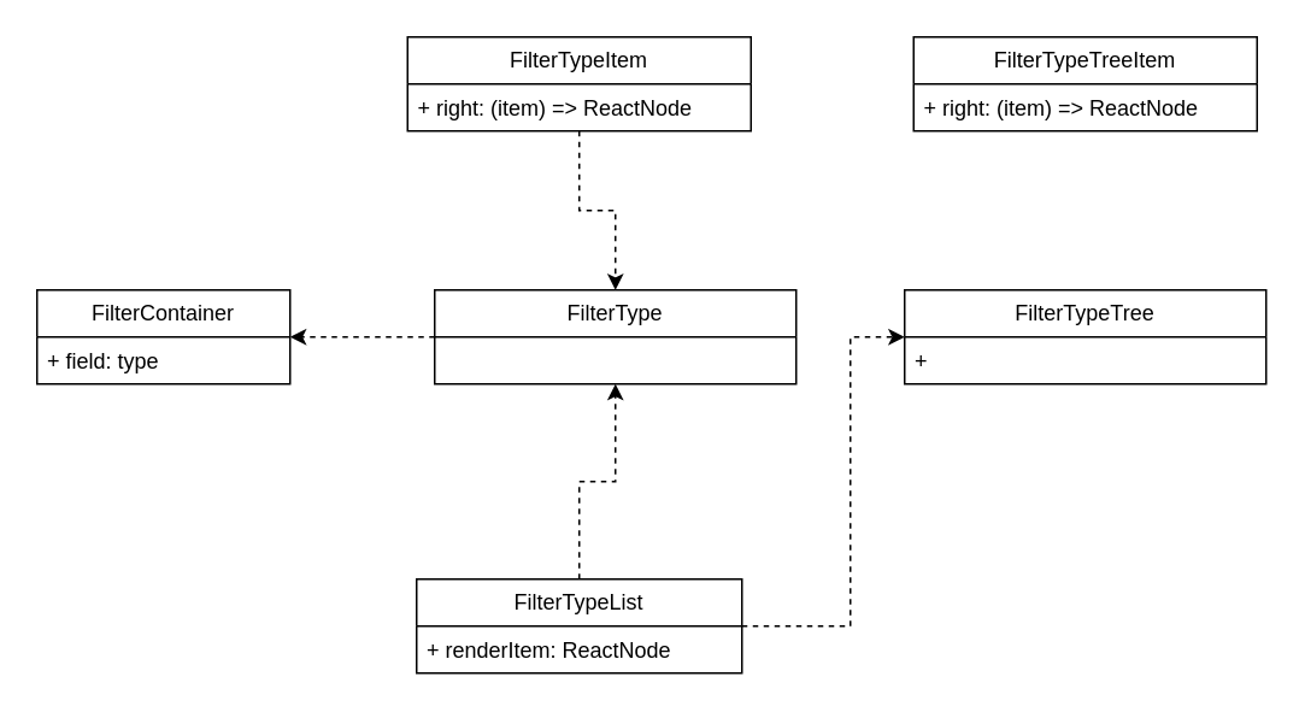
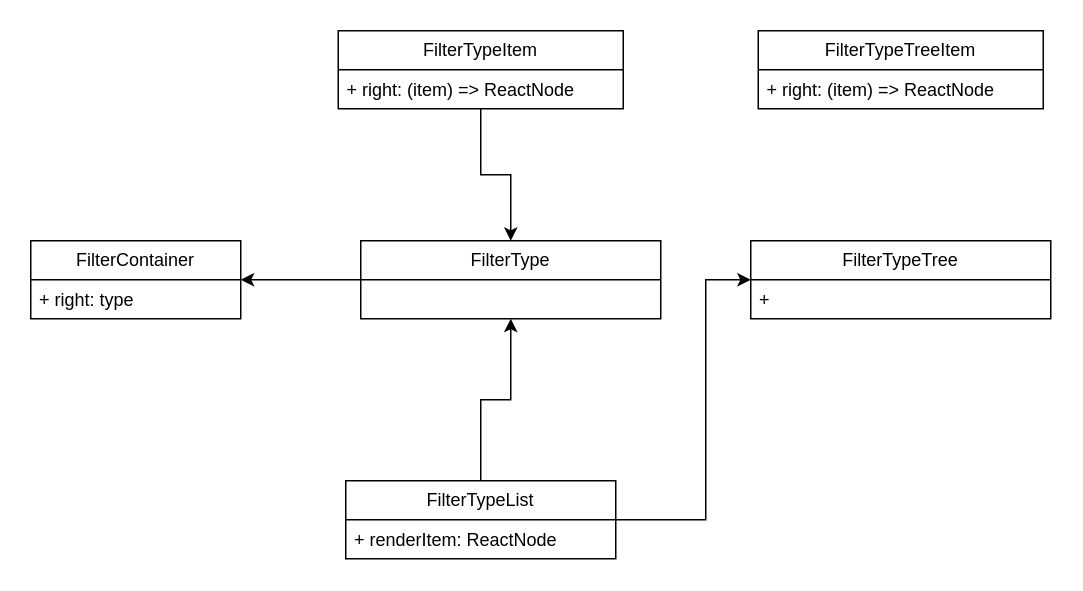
  <mxCell id="0" />
  <mxCell id="1" parent="0" />
  <mxCell id="2" value="FilterContainer" style="swimlane;fontStyle=0;childLayout=stackLayout;horizontal=1;startSize=26;fillColor=none;horizontalStack=0;resizeParent=1;resizeParentMax=0;resizeLast=0;collapsible=1;marginBottom=0;whiteSpace=wrap;html=1;" vertex="1" parent="1"><mxGeometry x="20" y="160" width="140" height="52" as="geometry" /></mxCell>
- <mxCell id="3" value="+ field: type" style="text;strokeColor=none;fillColor=none;align=left;verticalAlign=top;spacingLeft=4;spacingRight=4;overflow=hidden;rotatable=0;points=[[0,0.5],[1,0.5]];portConstraint=eastwest;whiteSpace=wrap;html=1;" vertex="1" parent="2"><mxGeometry y="26" width="140" height="26" as="geometry" /></mxCell>
- <mxCell id="4" style="edgeStyle=orthogonalEdgeStyle;rounded=0;orthogonalLoop=1;jettySize=auto;html=1;entryX=1;entryY=0.5;entryDx=0;entryDy=0;dashed=1;" edge="1" parent="1" source="5" target="2"><mxGeometry relative="1" as="geometry" /></mxCell>
+ <mxCell id="3" value="+ right: type" style="text;strokeColor=none;fillColor=none;align=left;verticalAlign=top;spacingLeft=4;spacingRight=4;overflow=hidden;rotatable=0;points=[[0,0.5],[1,0.5]];portConstraint=eastwest;whiteSpace=wrap;html=1;" vertex="1" parent="2"><mxGeometry y="26" width="140" height="26" as="geometry" /></mxCell>
+ <mxCell id="4" style="edgeStyle=orthogonalEdgeStyle;rounded=0;orthogonalLoop=1;jettySize=auto;html=1;entryX=1;entryY=0.5;entryDx=0;entryDy=0;" edge="1" parent="1" source="5" target="2"><mxGeometry relative="1" as="geometry" /></mxCell>
  <mxCell id="5" value="FilterType" style="swimlane;fontStyle=0;childLayout=stackLayout;horizontal=1;startSize=26;fillColor=none;horizontalStack=0;resizeParent=1;resizeParentMax=0;resizeLast=0;collapsible=1;marginBottom=0;whiteSpace=wrap;html=1;" vertex="1" parent="1"><mxGeometry x="240" y="160" width="200" height="52" as="geometry" /></mxCell>
- <mxCell id="6" style="edgeStyle=orthogonalEdgeStyle;rounded=0;orthogonalLoop=1;jettySize=auto;html=1;dashed=1;" edge="1" parent="1" source="8" target="5"><mxGeometry relative="1" as="geometry" /></mxCell>
- <mxCell id="7" style="edgeStyle=orthogonalEdgeStyle;rounded=0;orthogonalLoop=1;jettySize=auto;html=1;exitX=1;exitY=0.5;exitDx=0;exitDy=0;entryX=0;entryY=0.5;entryDx=0;entryDy=0;dashed=1;" edge="1" parent="1" source="8" target="13"><mxGeometry relative="1" as="geometry"><Array as="points"><mxPoint x="470" y="346" /><mxPoint x="470" y="186" /></Array></mxGeometry></mxCell>
+ <mxCell id="6" style="edgeStyle=orthogonalEdgeStyle;rounded=0;orthogonalLoop=1;jettySize=auto;html=1;" edge="1" parent="1" source="8" target="5"><mxGeometry relative="1" as="geometry" /></mxCell>
+ <mxCell id="7" style="edgeStyle=orthogonalEdgeStyle;rounded=0;orthogonalLoop=1;jettySize=auto;html=1;exitX=1;exitY=0.5;exitDx=0;exitDy=0;entryX=0;entryY=0.5;entryDx=0;entryDy=0;" edge="1" parent="1" source="8" target="13"><mxGeometry relative="1" as="geometry"><Array as="points"><mxPoint x="470" y="346" /><mxPoint x="470" y="186" /></Array></mxGeometry></mxCell>
  <mxCell id="8" value="FilterTypeList" style="swimlane;fontStyle=0;childLayout=stackLayout;horizontal=1;startSize=26;fillColor=none;horizontalStack=0;resizeParent=1;resizeParentMax=0;resizeLast=0;collapsible=1;marginBottom=0;whiteSpace=wrap;html=1;" vertex="1" parent="1"><mxGeometry x="230" y="320" width="180" height="52" as="geometry" /></mxCell>
  <mxCell id="9" value="+ renderItem: ReactNode" style="text;strokeColor=none;fillColor=none;align=left;verticalAlign=top;spacingLeft=4;spacingRight=4;overflow=hidden;rotatable=0;points=[[0,0.5],[1,0.5]];portConstraint=eastwest;whiteSpace=wrap;html=1;" vertex="1" parent="8"><mxGeometry y="26" width="180" height="26" as="geometry" /></mxCell>
- <mxCell id="10" style="edgeStyle=orthogonalEdgeStyle;rounded=0;orthogonalLoop=1;jettySize=auto;html=1;dashed=1;" edge="1" parent="1" source="11" target="5"><mxGeometry relative="1" as="geometry" /></mxCell>
+ <mxCell id="10" style="edgeStyle=orthogonalEdgeStyle;rounded=0;orthogonalLoop=1;jettySize=auto;html=1;" edge="1" parent="1" source="11" target="5"><mxGeometry relative="1" as="geometry" /></mxCell>
  <mxCell id="11" value="FilterTypeItem" style="swimlane;fontStyle=0;childLayout=stackLayout;horizontal=1;startSize=26;fillColor=none;horizontalStack=0;resizeParent=1;resizeParentMax=0;resizeLast=0;collapsible=1;marginBottom=0;whiteSpace=wrap;html=1;" vertex="1" parent="1"><mxGeometry x="225" y="20" width="190" height="52" as="geometry" /></mxCell>
  <mxCell id="12" value="+ right: (item) =&amp;gt; ReactNode" style="text;strokeColor=none;fillColor=none;align=left;verticalAlign=top;spacingLeft=4;spacingRight=4;overflow=hidden;rotatable=0;points=[[0,0.5],[1,0.5]];portConstraint=eastwest;whiteSpace=wrap;html=1;" vertex="1" parent="11"><mxGeometry y="26" width="190" height="26" as="geometry" /></mxCell>
  <mxCell id="13" value="FilterTypeTree" style="swimlane;fontStyle=0;childLayout=stackLayout;horizontal=1;startSize=26;fillColor=none;horizontalStack=0;resizeParent=1;resizeParentMax=0;resizeLast=0;collapsible=1;marginBottom=0;whiteSpace=wrap;html=1;" vertex="1" parent="1"><mxGeometry x="500" y="160" width="200" height="52" as="geometry" /></mxCell>
  <mxCell id="14" value="+ " style="text;strokeColor=none;fillColor=none;align=left;verticalAlign=top;spacingLeft=4;spacingRight=4;overflow=hidden;rotatable=0;points=[[0,0.5],[1,0.5]];portConstraint=eastwest;whiteSpace=wrap;html=1;" vertex="1" parent="13"><mxGeometry y="26" width="200" height="26" as="geometry" /></mxCell>
  <mxCell id="15" value="FilterTypeTreeItem" style="swimlane;fontStyle=0;childLayout=stackLayout;horizontal=1;startSize=26;fillColor=none;horizontalStack=0;resizeParent=1;resizeParentMax=0;resizeLast=0;collapsible=1;marginBottom=0;whiteSpace=wrap;html=1;" vertex="1" parent="1"><mxGeometry x="505" y="20" width="190" height="52" as="geometry" /></mxCell>
  <mxCell id="16" value="+ right: (item) =&amp;gt; ReactNode" style="text;strokeColor=none;fillColor=none;align=left;verticalAlign=top;spacingLeft=4;spacingRight=4;overflow=hidden;rotatable=0;points=[[0,0.5],[1,0.5]];portConstraint=eastwest;whiteSpace=wrap;html=1;" vertex="1" parent="15"><mxGeometry y="26" width="190" height="26" as="geometry" /></mxCell>
